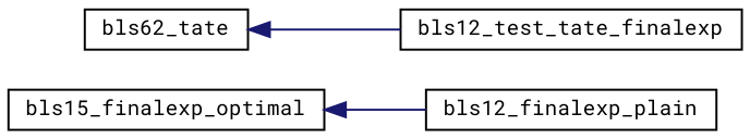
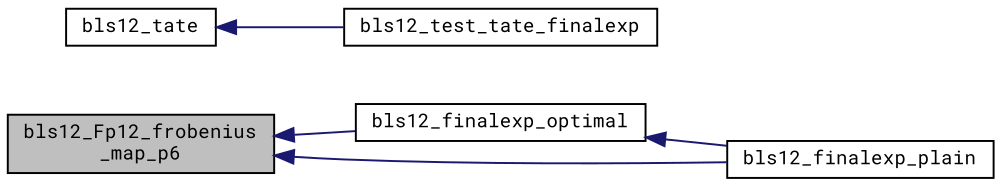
  digraph {
    fontname="Roboto Mono"
    rankdir=LR
    node [color=black fillcolor=white fontname="Roboto Mono" fontsize=10 shape=record style=filled]
    edge [color=midnightblue dir=back fontname="Roboto Mono" fontsize=10 labelfontname=Helvetica labelfontsize=10 style=solid]
-   n2 [height=0.2 label=bls15_finalexp_optimal width=0.4]
+   n1 [fillcolor=grey75 fontcolor=black height=0.2 label="bls12_Fp12_frobenius\l_map_p6" width=0.4]
+   n2 [height=0.2 label=bls12_finalexp_optimal width=0.4]
    n3 [height=0.2 label=bls12_finalexp_plain width=0.4]
-   n4 [height=0.2 label=bls62_tate width=0.4]
+   n4 [height=0.2 label=bls12_tate width=0.4]
    n5 [height=0.2 label=bls12_test_tate_finalexp width=0.4]
+   n1 -> n2
+   n1 -> n3
    n2 -> n3
    n4 -> n5
  }
